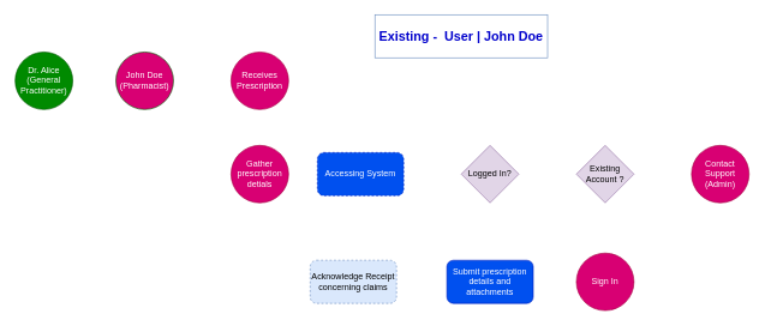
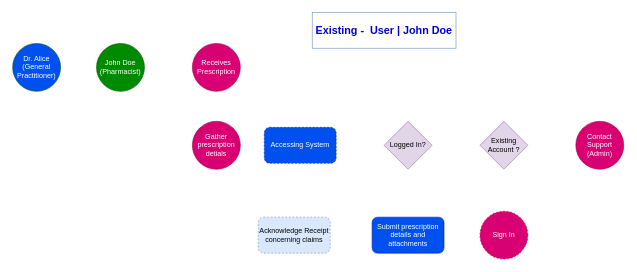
  <mxCell id="0" />
  <mxCell id="1" parent="0" />
  <mxCell id="2" value="&lt;b&gt;&lt;font style=&quot;font-size: 18px;&quot; color=&quot;#0000cc&quot;&gt;Existing -&amp;nbsp; User | John Doe&lt;/font&gt;&lt;/b&gt;" style="text;html=1;align=center;verticalAlign=middle;whiteSpace=wrap;rounded=0;fillColor=none;strokeColor=#6c8ebf;" parent="1" vertex="1"><mxGeometry x="520" y="20" width="240" height="60" as="geometry" /></mxCell>
- <mxCell id="3" value="&lt;div style=&quot;&quot;&gt;&lt;span style=&quot;background-color: initial;&quot;&gt;John Doe (Pharmacist)&lt;/span&gt;&lt;/div&gt;" style="ellipse;whiteSpace=wrap;html=1;aspect=fixed;fillColor=#d80073;strokeColor=#005700;fontColor=#ffffff;align=center;" parent="1" vertex="1"><mxGeometry x="160" y="72" width="80" height="80" as="geometry" /></mxCell>
- <mxCell id="4" value="&lt;div style=&quot;&quot;&gt;&lt;span style=&quot;background-color: initial;&quot;&gt;Dr. Alice (General Practitioner)&lt;/span&gt;&lt;/div&gt;" style="ellipse;whiteSpace=wrap;html=1;aspect=fixed;fillColor=#008a00;strokeColor=#005700;fontColor=#ffffff;align=center;" vertex="1" parent="1"><mxGeometry x="20" y="72" width="80" height="80" as="geometry" /></mxCell>
+ <mxCell id="3" value="&lt;div style=&quot;&quot;&gt;&lt;span style=&quot;background-color: initial;&quot;&gt;John Doe (Pharmacist)&lt;/span&gt;&lt;/div&gt;" style="ellipse;whiteSpace=wrap;html=1;aspect=fixed;fillColor=#008a00;strokeColor=#005700;fontColor=#ffffff;align=center;" parent="1" vertex="1"><mxGeometry x="160" y="72" width="80" height="80" as="geometry" /></mxCell>
+ <mxCell id="4" value="&lt;div style=&quot;&quot;&gt;&lt;span style=&quot;background-color: initial;&quot;&gt;Dr. Alice (General Practitioner)&lt;/span&gt;&lt;/div&gt;" style="ellipse;whiteSpace=wrap;html=1;aspect=fixed;fillColor=#0050ef;strokeColor=#005700;fontColor=#ffffff;align=center;" vertex="1" parent="1"><mxGeometry x="20" y="72" width="80" height="80" as="geometry" /></mxCell>
  <mxCell id="5" value="Receives Prescription" style="ellipse;whiteSpace=wrap;html=1;aspect=fixed;fillColor=#d80073;strokeColor=#A50040;fontColor=#ffffff;" vertex="1" parent="1"><mxGeometry x="320" y="72" width="80" height="80" as="geometry" /></mxCell>
  <mxCell id="6" value="Gather prescription detials" style="ellipse;whiteSpace=wrap;html=1;aspect=fixed;fillColor=#d80073;strokeColor=#A50040;fontColor=#ffffff;" vertex="1" parent="1"><mxGeometry x="320" y="202" width="80" height="80" as="geometry" /></mxCell>
  <mxCell id="7" value="Accessing System" style="rounded=1;whiteSpace=wrap;html=1;fillColor=#0050ef;fontColor=#ffffff;strokeColor=#001DBC;dashed=1;" vertex="1" parent="1"><mxGeometry x="440" y="212" width="120" height="60" as="geometry" /></mxCell>
  <mxCell id="8" value="Logged In?" style="rhombus;whiteSpace=wrap;html=1;fillColor=#e1d5e7;strokeColor=#9673a6;" vertex="1" parent="1"><mxGeometry x="640" y="202" width="80" height="80" as="geometry" /></mxCell>
  <mxCell id="9" value="Existing Account ?" style="rhombus;whiteSpace=wrap;html=1;fillColor=#e1d5e7;strokeColor=#9673a6;" vertex="1" parent="1"><mxGeometry x="800" y="202" width="80" height="80" as="geometry" /></mxCell>
  <mxCell id="10" value="Contact Support (Admin)" style="ellipse;whiteSpace=wrap;html=1;aspect=fixed;fillColor=#d80073;strokeColor=#A50040;fontColor=#ffffff;" vertex="1" parent="1"><mxGeometry x="960" y="202" width="80" height="80" as="geometry" /></mxCell>
- <mxCell id="11" value="Sign In" style="ellipse;whiteSpace=wrap;html=1;aspect=fixed;fillColor=#d80073;strokeColor=#A50040;fontColor=#ffffff;" vertex="1" parent="1"><mxGeometry x="800" y="352" width="80" height="80" as="geometry" /></mxCell>
+ <mxCell id="11" value="Sign In" style="ellipse;whiteSpace=wrap;html=1;aspect=fixed;fillColor=#d80073;strokeColor=#A50040;fontColor=#ffffff;dashed=1;" vertex="1" parent="1"><mxGeometry x="800" y="352" width="80" height="80" as="geometry" /></mxCell>
  <mxCell id="12" value="Submit prescription details and attachments" style="rounded=1;whiteSpace=wrap;html=1;fillColor=#0050ef;fontColor=#ffffff;strokeColor=#001DBC;" vertex="1" parent="1"><mxGeometry x="620" y="362" width="120" height="60" as="geometry" /></mxCell>
  <mxCell id="13" value="Acknowledge Receipt concerning claims" style="rounded=1;whiteSpace=wrap;html=1;fillColor=#dae8fc;strokeColor=#6c8ebf;dashed=1;" vertex="1" parent="1"><mxGeometry x="430" y="362" width="120" height="60" as="geometry" /></mxCell>
